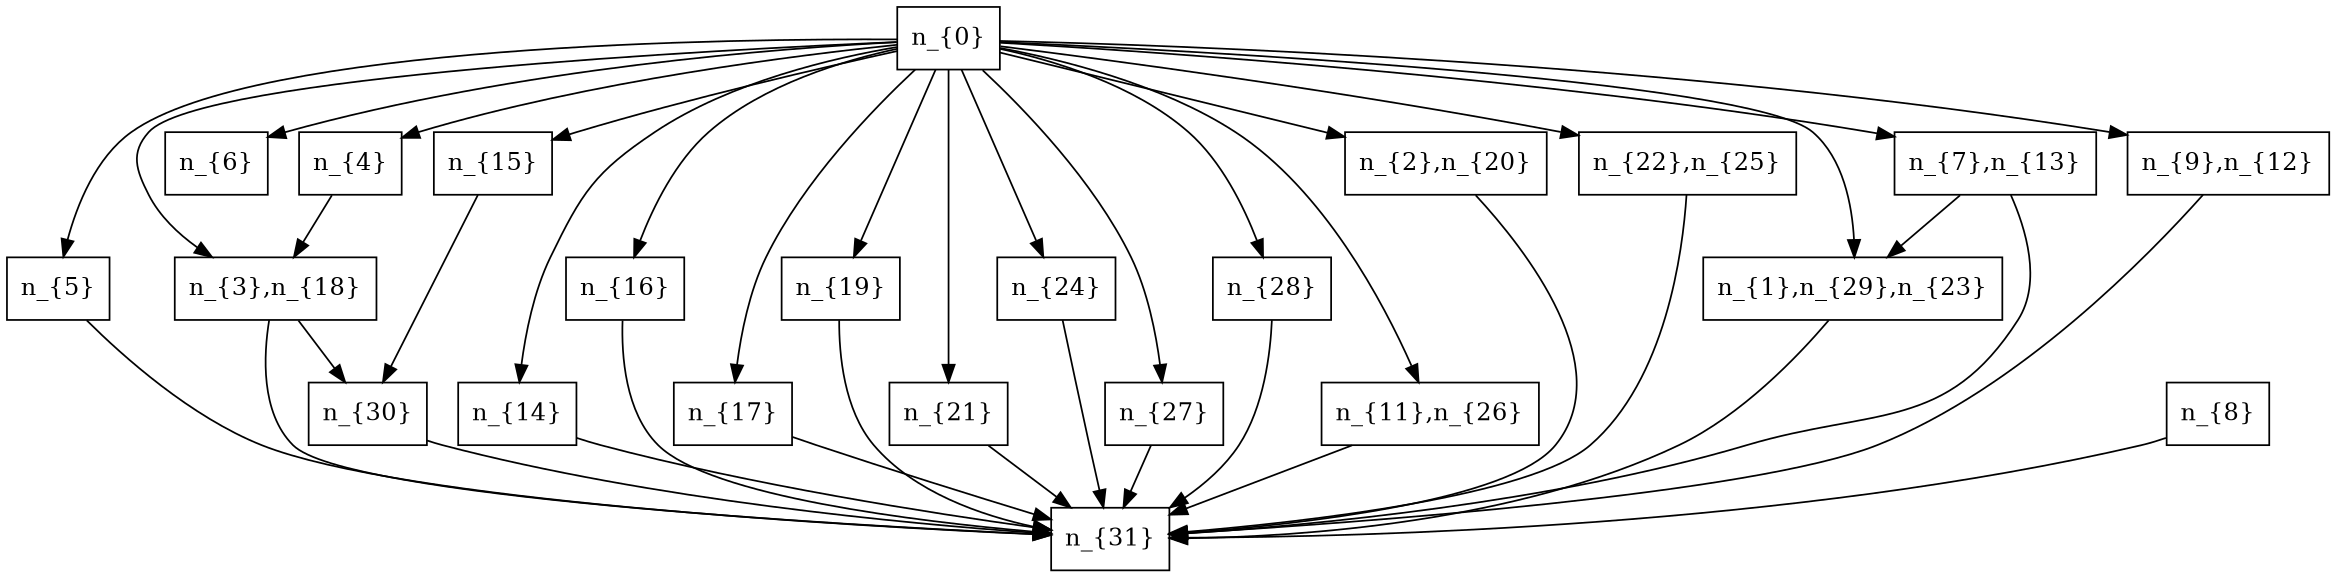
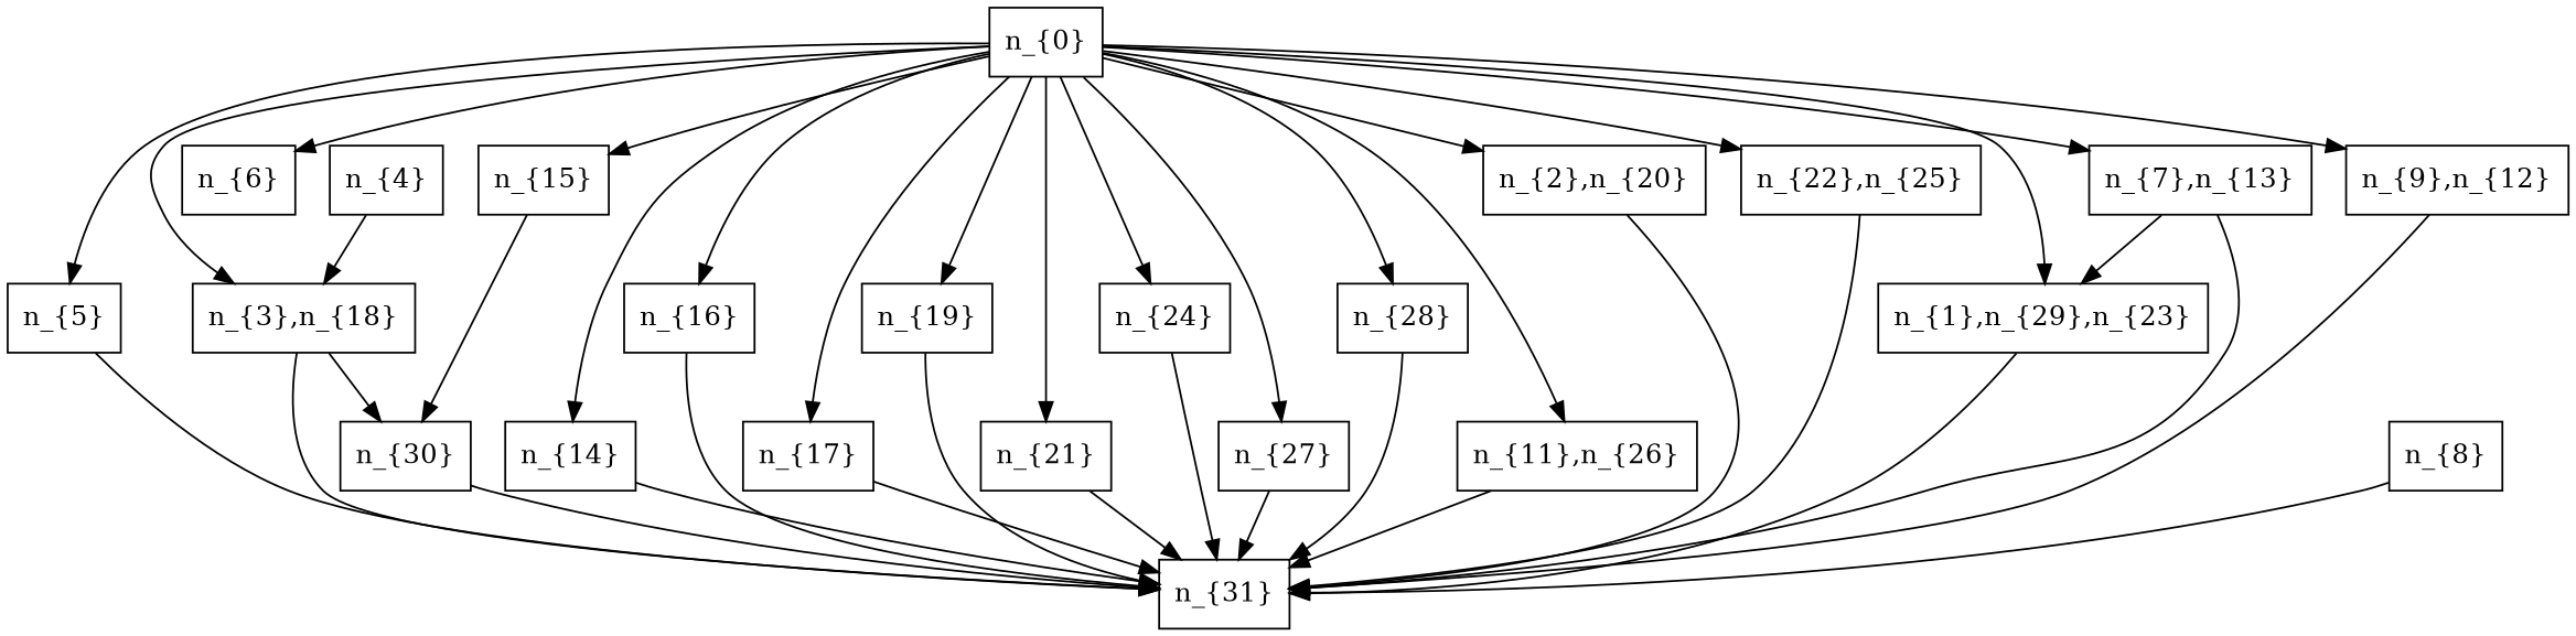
  strict digraph {
    collapsed=8
    cpathlen=1573090
    deadline=5248928
    period=5248928
    workload=8708626
    node [distance=307732 factor=0.591138 marked=0 object=2 shape=rectangle threads=1 visited=0 wcet=153866 wcetone=153866]
    "n_{0}" [distance=153866 height=0.5 texlbl="${d:153866, n_{0} = \langle o_{2}, c_1:153866, c(1):153866, F:0.59 \rangle}$" width=0.75]
    "n_{4}" [distance=615326 factor=0.800891 height=0.5 object=6 texlbl="${d:615326, n_{4} = \langle o_{6}, c_1:461460, c(1):461460, F:0.80 \rangle}$" wcet=461460 wcetone=461460 width=0.75]
    "n_{5}" [distance=1067635 factor=0.904876 height=0.5 object=18 texlbl="${d:1067635, n_{5} = \langle o_{18}, c_1:913769, c(1):913769, F:0.90 \rangle}$" wcet=913769 wcetone=913769 width=0.75]
    "n_{6}" [height=0.5 texlbl="${d:307732, n_{6} = \langle o_{2}, c_1:153866, c(1):153866, F:0.59 \rangle}$" width=0.75]
    "n_{14}" [distance=1067635 factor=0.904876 height=0.5 object=18 texlbl="${d:1067635, n_{14} = \langle o_{18}, c_1:913769, c(1):913769, F:0.90 \rangle}$" wcet=913769 wcetone=913769 width=0.79167]
    "n_{15}" [distance=192923 factor=2.633100 height=0.5 object=9 texlbl="${d:192923, n_{15} = \langle o_{9}, c_1:39057, c(1):39057, F:2.63 \rangle}$" wcet=39057 wcetone=39057 width=0.79167]
    "n_{16}" [distance=615326 factor=0.800891 height=0.5 object=6 texlbl="${d:615326, n_{16} = \langle o_{6}, c_1:461460, c(1):461460, F:0.80 \rangle}$" wcet=461460 wcetone=461460 width=0.79167]
    "n_{17}" [height=0.5 texlbl="${d:307732, n_{17} = \langle o_{2}, c_1:153866, c(1):153866, F:0.59 \rangle}$" width=0.79167]
    "n_{19}" [distance=192923 factor=2.633100 height=0.5 object=9 texlbl="${d:192923, n_{19} = \langle o_{9}, c_1:39057, c(1):39057, F:2.63 \rangle}$" wcet=39057 wcetone=39057 width=0.79167]
    "n_{21}" [distance=1067635 factor=0.904876 height=0.5 object=18 texlbl="${d:1067635, n_{21} = \langle o_{18}, c_1:913769, c(1):913769, F:0.90 \rangle}$" wcet=913769 wcetone=913769 width=0.79167]
    "n_{24}" [height=0.5 texlbl="${d:307732, n_{24} = \langle o_{2}, c_1:153866, c(1):153866, F:0.59 \rangle}$" width=0.79167]
    "n_{27}" [height=0.5 texlbl="${d:307732, n_{27} = \langle o_{2}, c_1:153866, c(1):153866, F:0.59 \rangle}$" width=0.79167]
    "n_{28}" [distance=630861 factor=0.973991 height=0.5 object=4 texlbl="${d:630861, n_{28} = \langle o_{4}, c_1:476995, c(1):476995, F:0.97 \rangle}$" wcet=476995 wcetone=476995 width=0.79167]
    "n_{11},n_{26}" [distance=288736 factor=0.438874 height=0.5 object=1 texlbl="${d:288736, n_{11},n_{26} = \langle o_{1}, c_1:93733, c(2):134870, F:0.44 \rangle}$" threads=2 wcet=134870 wcetone=93733 width=1.4028]
    "n_{3},n_{18}" [distance=1002362 factor=0.415288 height=0.5 object=14 texlbl="${d:1002362, n_{3},n_{18} = \langle o_{14}, c_1:273468, c(2):387036, F:0.42 \rangle}$" threads=2 wcet=387036 wcetone=273468 width=1.3194]
    "n_{2},n_{20}" [distance=984906 factor=0.800891 height=0.5 object=6 texlbl="${d:984906, n_{2},n_{20} = \langle o_{6}, c_1:461460, c(2):831040, F:0.80 \rangle}$" threads=2 wcet=831040 wcetone=461460 width=1.3194]
    "n_{22},n_{25}" [distance=1095450 factor=0.973991 height=0.5 object=4 texlbl="${d:1095450, n_{22},n_{25} = \langle o_{4}, c_1:476995, c(2):941584, F:0.97 \rangle}$" threads=2 wcet=941584 wcetone=476995 width=1.4028]
    "n_{1},n_{29},n_{23}" [distance=524902 factor=0.662345 height=0.5 object=28 texlbl="${d:524902, n_{1},n_{29},n_{23} = \langle o_{28}, c_1:126105, c(3):293156, F:0.66 \rangle}$" threads=3 wcet=293156 wcetone=126105 width=1.9306]
    "n_{7},n_{13}" [distance=231746 factor=0.300563 height=0.5 object=25 texlbl="${d:231746, n_{7},n_{13} = \langle o_{25}, c_1:59881, c(2):77880, F:0.30 \rangle}$" threads=2 wcet=77880 wcetone=59881 width=1.3194]
    "n_{9},n_{12}" [distance=329800 factor=0.682709 height=0.5 object=22 texlbl="${d:329800, n_{9},n_{12} = \langle o_{22}, c_1:104554, c(2):175934, F:0.68 \rangle}$" threads=2 wcet=175934 wcetone=104554 width=1.3194]
    "n_{31}" [distance=1573090 factor=0.973991 height=0.5 object=4 texlbl="${d:1573090, n_{31} = \langle o_{4}, c_1:476995, c(1):476995, F:0.97 \rangle}$" wcet=476995 wcetone=476995 width=0.79167]
    "n_{8}" [height=0.5 texlbl="${d:307732, n_{8} = \langle o_{2}, c_1:153866, c(1):153866, F:0.59 \rangle}$" width=0.75]
    "n_{30}" [distance=1096095 factor=0.438874 height=0.5 object=1 texlbl="${d:1096095, n_{30} = \langle o_{1}, c_1:93733, c(1):93733, F:0.44 \rangle}$" wcet=93733 wcetone=93733 width=0.79167]
-   "n_{0}" -> "n_{4}"
    "n_{0}" -> "n_{5}"
    "n_{0}" -> "n_{6}"
    "n_{0}" -> "n_{14}"
    "n_{0}" -> "n_{15}"
    "n_{0}" -> "n_{16}"
    "n_{0}" -> "n_{17}"
    "n_{0}" -> "n_{19}"
    "n_{0}" -> "n_{21}"
    "n_{0}" -> "n_{24}"
    "n_{0}" -> "n_{27}"
    "n_{0}" -> "n_{28}"
    "n_{0}" -> "n_{11},n_{26}"
    "n_{0}" -> "n_{3},n_{18}"
    "n_{0}" -> "n_{2},n_{20}"
    "n_{0}" -> "n_{22},n_{25}"
    "n_{0}" -> "n_{1},n_{29},n_{23}"
    "n_{0}" -> "n_{7},n_{13}"
    "n_{0}" -> "n_{9},n_{12}"
    "n_{4}" -> "n_{3},n_{18}"
    "n_{5}" -> "n_{31}"
    "n_{14}" -> "n_{31}"
    "n_{15}" -> "n_{30}"
    "n_{16}" -> "n_{31}"
    "n_{17}" -> "n_{31}"
    "n_{19}" -> "n_{31}"
    "n_{21}" -> "n_{31}"
    "n_{24}" -> "n_{31}"
    "n_{27}" -> "n_{31}"
    "n_{28}" -> "n_{31}"
    "n_{11},n_{26}" -> "n_{31}"
    "n_{3},n_{18}" -> "n_{31}"
    "n_{3},n_{18}" -> "n_{30}"
    "n_{2},n_{20}" -> "n_{31}"
    "n_{22},n_{25}" -> "n_{31}"
    "n_{1},n_{29},n_{23}" -> "n_{31}"
    "n_{7},n_{13}" -> "n_{1},n_{29},n_{23}"
    "n_{7},n_{13}" -> "n_{31}"
    "n_{9},n_{12}" -> "n_{31}"
    "n_{8}" -> "n_{31}"
    "n_{30}" -> "n_{31}"
  }
